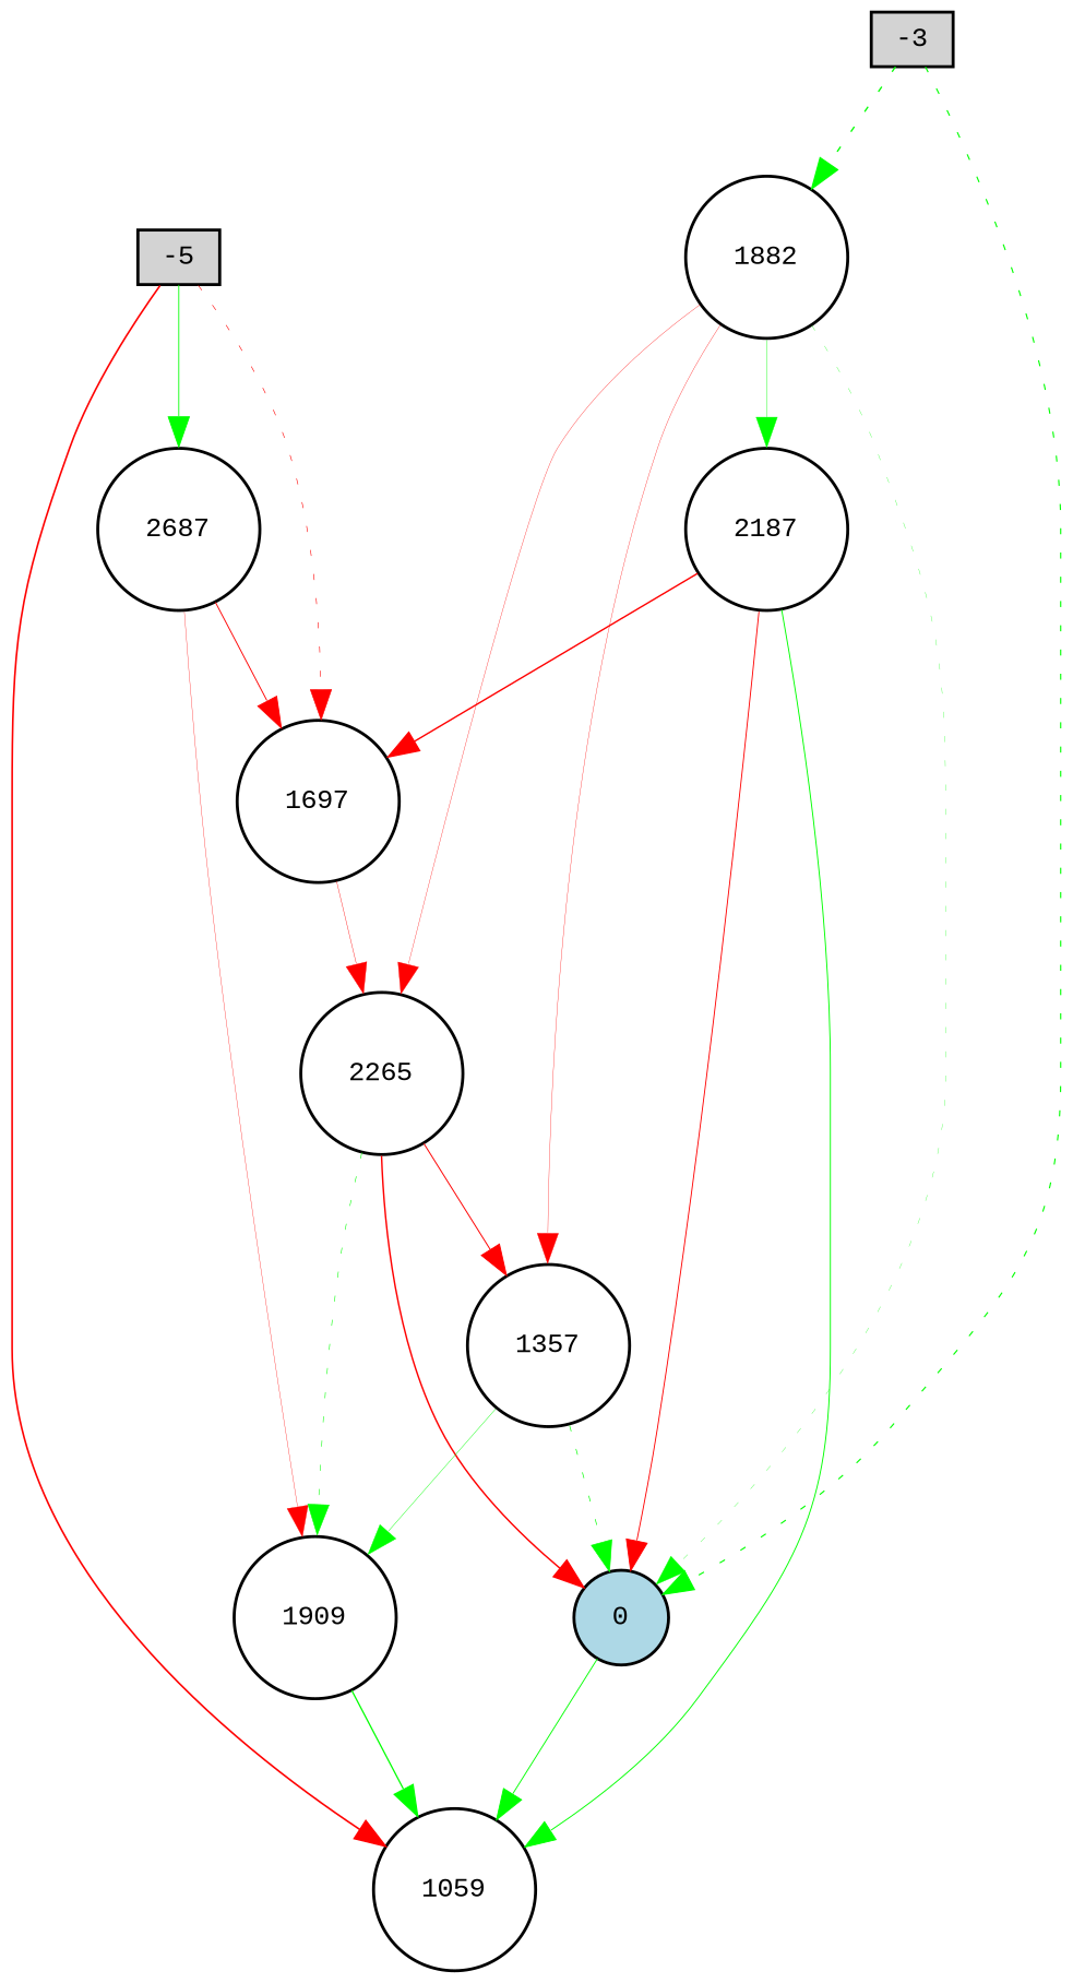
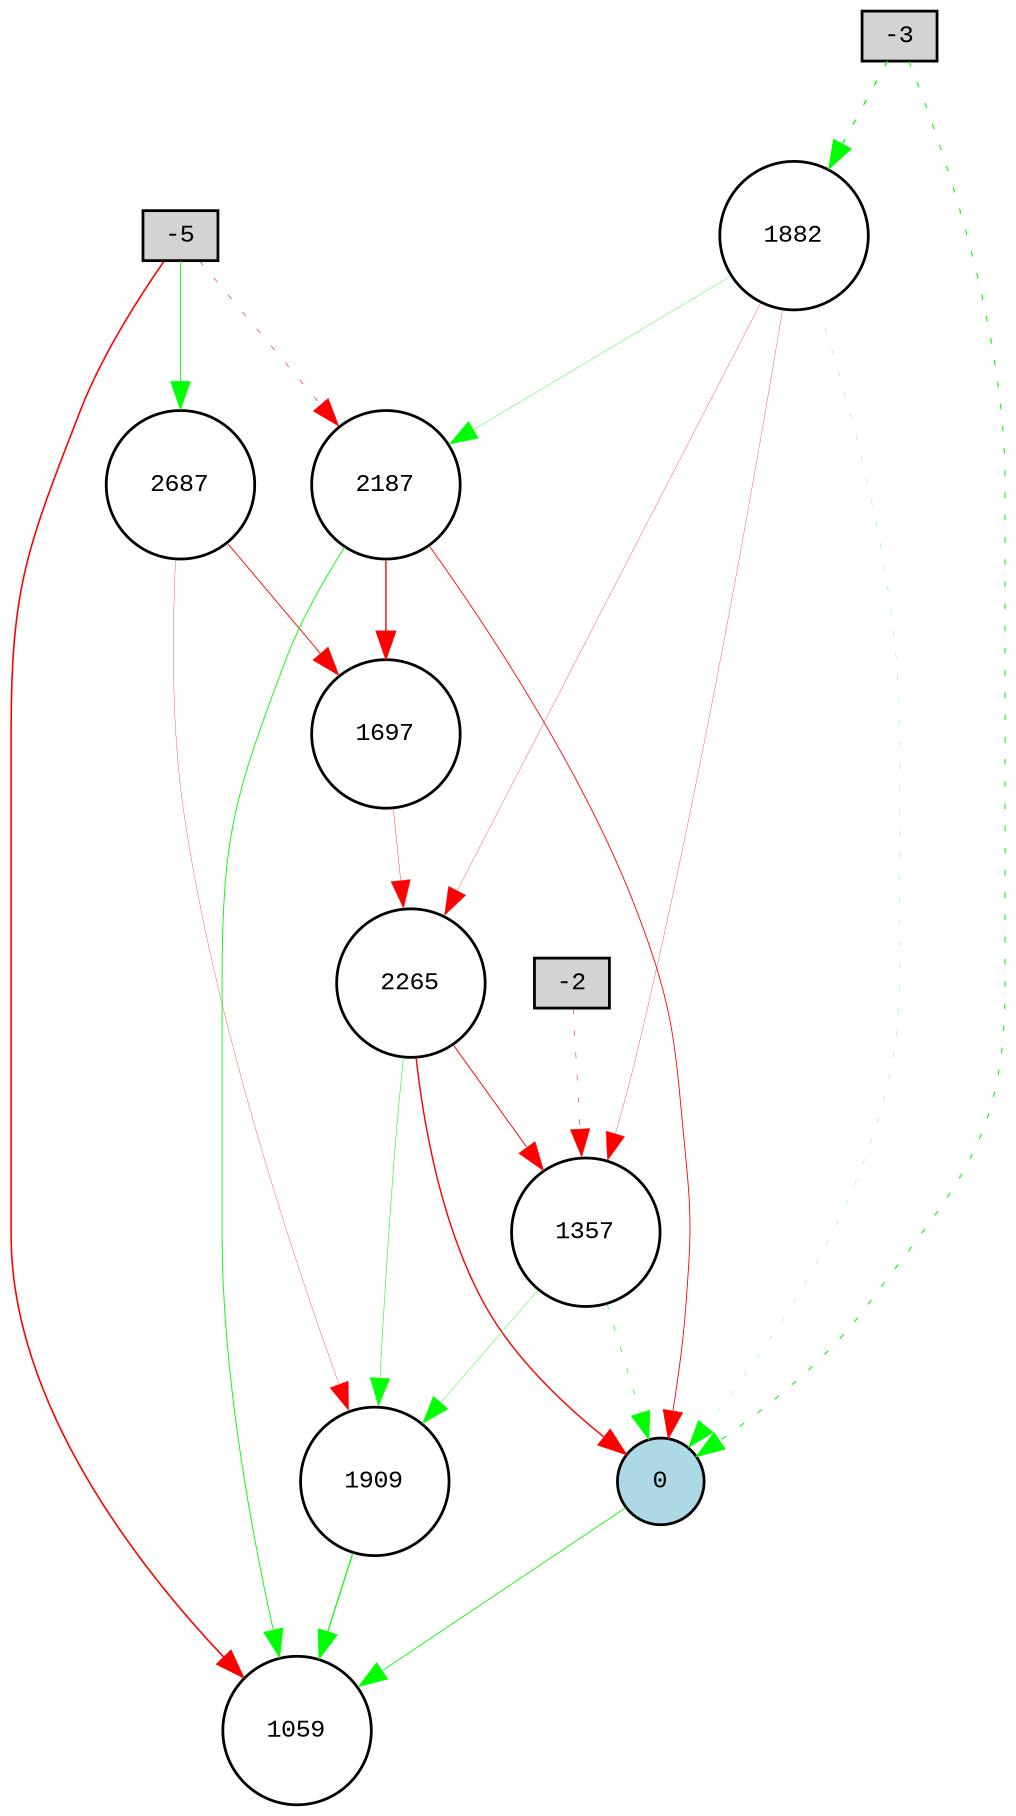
  digraph {
    fontname="Liberation Mono"
    node [fillcolor=white fontname="Liberation Mono" fontsize=9 shape=circle style=filled]
    edge [color=red fontname="Liberation Mono" style=solid]
    n1 [fillcolor=lightgray height=0.2 label=-5 shape=box width=0.2]
    1697 [height=0.2 width=0.2]
    1059 [height=0.2 width=0.2]
    2687 [height=0.2 width=0.2]
    2265 [height=0.2 width=0.2]
    1909 [height=0.2 width=0.2]
+   -2 [fillcolor=lightgray height=0.2 shape=box width=0.2]
    1357 [height=0.2 width=0.2]
    0 [fillcolor=lightblue height=0.2 width=0.2]
    -3 [fillcolor=lightgray height=0.2 shape=box width=0.2]
    1882 [height=0.2 width=0.2]
    2187 [height=0.2 width=0.2]
-   n1 -> 1697 [penwidth=0.20597930533243475 style=dotted]
+   n1 -> 2187 [penwidth=0.20597930533243475 style=dotted]
    n1 -> 1059 [penwidth=0.5753034003191381]
    n1 -> 2687 [color=green penwidth=0.30000000000000004]
    1697 -> 2265 [penwidth=0.1350245169911059]
    2687 -> 1697 [penwidth=0.3277784341260639]
    2687 -> 1909 [penwidth=0.11263315952226997]
-   2265 -> 1909 [color=green penwidth=0.1953806844813857 style=dotted]
+   2265 -> 1909 [color=green penwidth=0.1953806844813857]
    2265 -> 1357 [penwidth=0.3434223598834598]
    2265 -> 0 [penwidth=0.5122636219765105]
    1909 -> 1059 [color=green penwidth=0.44709146470761674]
+   -2 -> 1357 [penwidth=0.18506133302187555 style=dotted]
    1357 -> 1909 [color=green penwidth=0.14697804918016463]
    1357 -> 0 [color=green penwidth=0.23491115693766004 style=dotted]
    0 -> 1059 [color=green penwidth=0.3213634798463221]
    -3 -> 0 [color=green penwidth=0.3969968335406776 style=dotted]
    -3 -> 1882 [color=green penwidth=0.4651008051926736 style=dotted]
    1882 -> 2265 [penwidth=0.11342214108036504]
    1882 -> 1357 [penwidth=0.11462874790549712]
    1882 -> 0 [color=green penwidth=0.10045643555786632 style=dotted]
    1882 -> 2187 [color=green penwidth=0.1417998339138105]
    2187 -> 1697 [penwidth=0.49701515525138906]
    2187 -> 1059 [color=green penwidth=0.33021205404918874]
    2187 -> 0 [penwidth=0.3177960730897612]
  }
